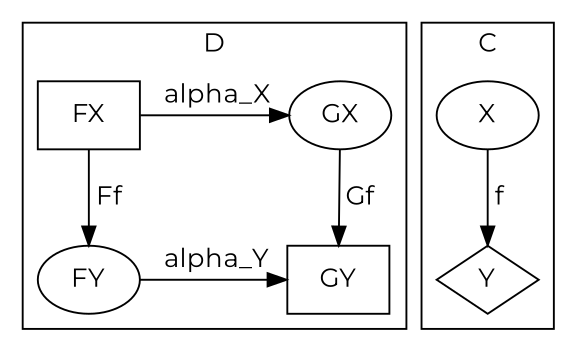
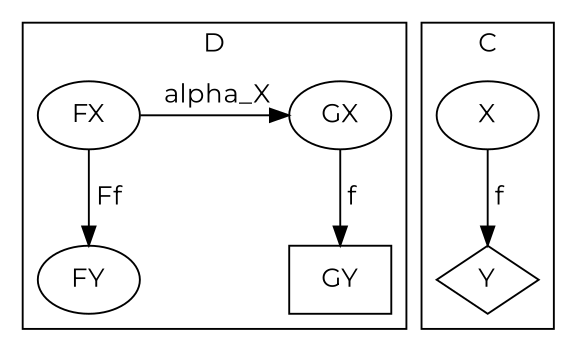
  digraph {
    fontname=Montserrat
    node [fontname=Montserrat shape=ellipse]
    edge [fontname=Montserrat]
-   FX [shape=box]
+   FX
    GX
    FY
    GY [shape=box]
    X
    Y [shape=diamond]
    subgraph cluster_1 {
      label=D
      subgraph sub_2 {
        label=D
        rank=same
        FX
        GX
      }
      subgraph sub_3 {
        label=D
        rank=same
        FY
        GY
      }
    }
    subgraph cluster_4 {
      label=C
      X
      Y
    }
    FX -> GX [label=" alpha_X"]
    FX -> FY [label=" Ff"]
-   GX -> GY [label=" Gf"]
-   FY -> GY [label=" alpha_Y"]
+   GX -> GY [label=" f"]
    X -> Y [label=" f"]
  }
